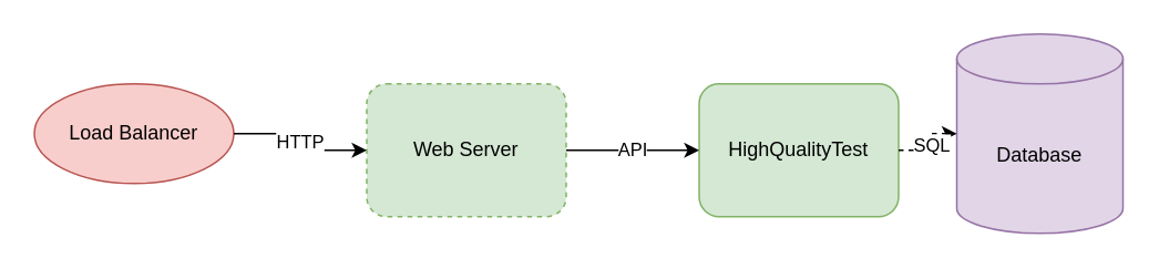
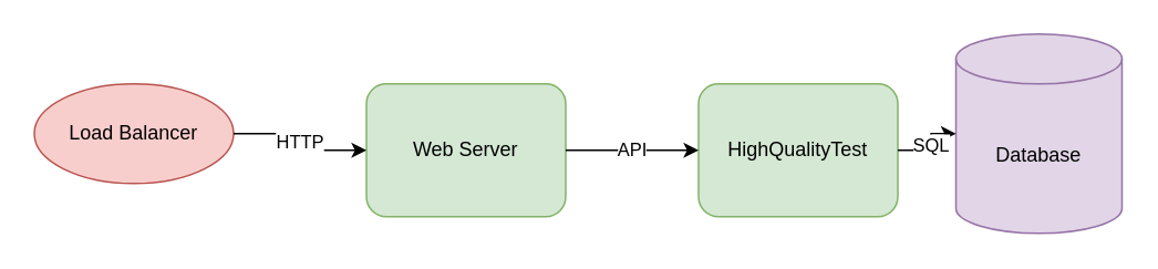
  <mxCell id="0" />
  <mxCell id="1" parent="0" />
  <mxCell id="2" value="Load Balancer" style="ellipse;whiteSpace=wrap;html=1;fillColor=#f8cecc;strokeColor=#b85450;" vertex="1" parent="1"><mxGeometry x="20" y="50" width="120" height="60" as="geometry" /></mxCell>
- <mxCell id="3" value="Web Server" style="rounded=1;whiteSpace=wrap;html=1;fillColor=#d5e8d4;strokeColor=#82b366;dashed=1;" vertex="1" parent="1"><mxGeometry x="220" y="50" width="120" height="80" as="geometry" /></mxCell>
+ <mxCell id="3" value="Web Server" style="rounded=1;whiteSpace=wrap;html=1;fillColor=#d5e8d4;strokeColor=#82b366;" vertex="1" parent="1"><mxGeometry x="220" y="50" width="120" height="80" as="geometry" /></mxCell>
  <mxCell id="4" value="HighQualityTest" style="rounded=1;whiteSpace=wrap;html=1;fillColor=#d5e8d4;strokeColor=#82b366;" vertex="1" parent="1"><mxGeometry x="420" y="50" width="120" height="80" as="geometry" /></mxCell>
  <mxCell id="5" value="Database" style="shape=cylinder3;whiteSpace=wrap;html=1;boundedLbl=1;backgroundOutline=1;size=15;fillColor=#e1d5e7;strokeColor=#9673a6;" vertex="1" parent="1"><mxGeometry x="575" y="20" width="100" height="120" as="geometry" /></mxCell>
  <mxCell id="6" value="HTTP" style="edgeStyle=orthogonalEdgeStyle;rounded=0;orthogonalLoop=1;jettySize=auto;html=1;" edge="1" parent="1" source="2" target="3"><mxGeometry relative="1" as="geometry" /></mxCell>
  <mxCell id="7" value="API" style="edgeStyle=orthogonalEdgeStyle;rounded=0;orthogonalLoop=1;jettySize=auto;html=1;" edge="1" parent="1" source="3" target="4"><mxGeometry relative="1" as="geometry" /></mxCell>
- <mxCell id="8" value="SQL" style="edgeStyle=orthogonalEdgeStyle;rounded=0;orthogonalLoop=1;jettySize=auto;html=1;dashed=1;" edge="1" parent="1" source="4" target="5"><mxGeometry relative="1" as="geometry" /></mxCell>
+ <mxCell id="8" value="SQL" style="edgeStyle=orthogonalEdgeStyle;rounded=0;orthogonalLoop=1;jettySize=auto;html=1;" edge="1" parent="1" source="4" target="5"><mxGeometry relative="1" as="geometry" /></mxCell>
